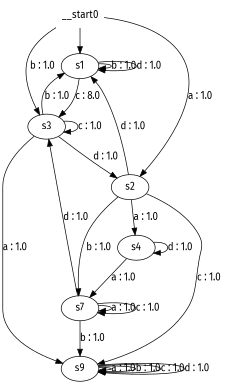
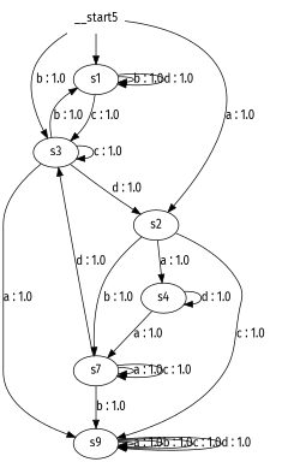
  digraph {
    fontname="Fira Sans"
    node [fontname="Fira Sans"]
    edge [fontname="Fira Sans"]
    n1 [label=s1]
    n2 [label=s3]
    n3 [label=s2]
    n4 [label=s7]
    n5 [label=s4]
    n6 [label=s9]
-   __start0 [shape=none]
+   __start0 [shape=none label=__start5]
    n1 -> n1 [label="b : 1.0"]
    n1 -> n1 [label="d : 1.0"]
-   n1 -> n2 [label="c : 8.0"]
+   n1 -> n2 [label="c : 1.0"]
    n2 -> n1 [label="b : 1.0"]
    n2 -> n2 [label="c : 1.0"]
    n2 -> n3 [label="d : 1.0"]
    n2 -> n6 [label="a : 1.0"]
-   n3 -> n1 [label="d : 1.0"]
    n3 -> n4 [label="b : 1.0"]
    n3 -> n5 [label="a : 1.0"]
    n3 -> n6 [label="c : 1.0"]
    n4 -> n2 [label="d : 1.0"]
    n4 -> n4 [label="a : 1.0"]
    n4 -> n4 [label="c : 1.0"]
    n4 -> n6 [label="b : 1.0"]
    n5 -> n4 [label="a : 1.0"]
    n5 -> n5 [label="d : 1.0"]
    n6 -> n6 [label="a : 1.0"]
    n6 -> n6 [label="b : 1.0"]
    n6 -> n6 [label="c : 1.0"]
    n6 -> n6 [label="d : 1.0"]
    __start0 -> n1
    __start0 -> n2 [label="b : 1.0"]
    __start0 -> n3 [label="a : 1.0"]
  }
